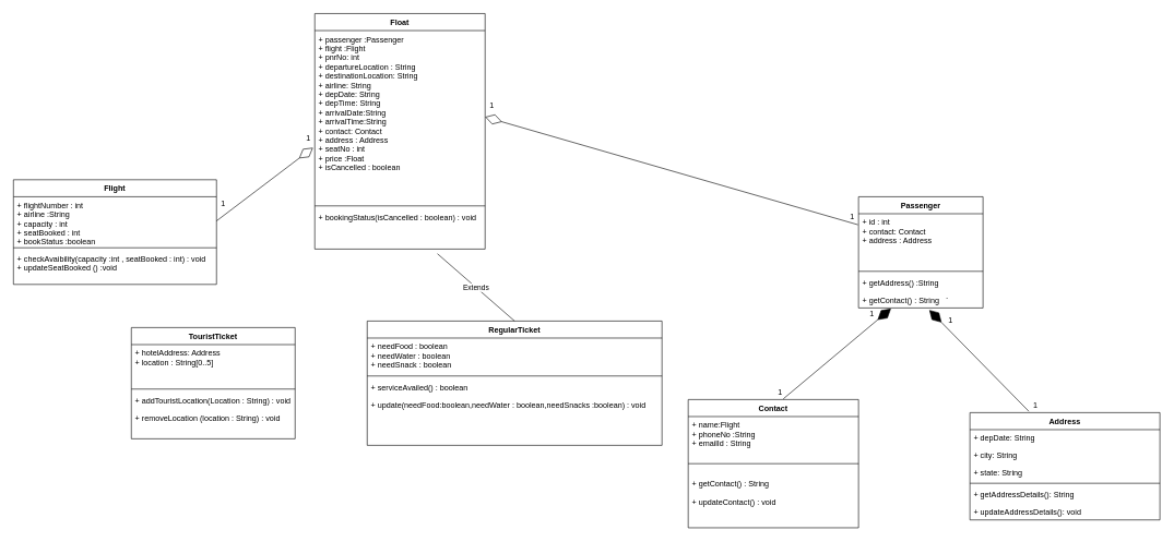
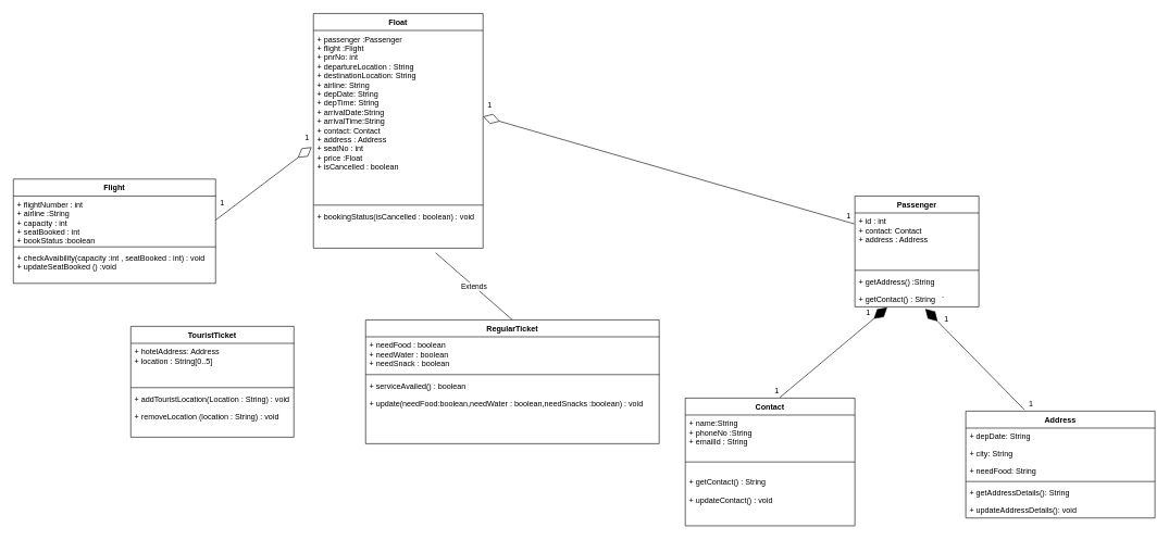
  <mxCell id="0" />
  <mxCell id="1" parent="0" />
  <mxCell id="2" value="Passenger" style="swimlane;fontStyle=1;align=center;verticalAlign=top;childLayout=stackLayout;horizontal=1;startSize=26;horizontalStack=0;resizeParent=1;resizeParentMax=0;resizeLast=0;collapsible=1;marginBottom=0;" parent="1" vertex="1"><mxGeometry x="1310" y="300" width="190" height="170" as="geometry" /></mxCell>
  <mxCell id="3" value="+ id : int&#10;+ contact: Contact&#10;+ address : Address&#10;&#10;" style="text;strokeColor=none;fillColor=none;align=left;verticalAlign=top;spacingLeft=4;spacingRight=4;overflow=hidden;rotatable=0;points=[[0,0.5],[1,0.5]];portConstraint=eastwest;" parent="2" vertex="1"><mxGeometry y="26" width="190" height="84" as="geometry" /></mxCell>
  <mxCell id="4" value="" style="line;strokeWidth=1;fillColor=none;align=left;verticalAlign=middle;spacingTop=-1;spacingLeft=3;spacingRight=3;rotatable=0;labelPosition=right;points=[];portConstraint=eastwest;" parent="2" vertex="1"><mxGeometry y="110" width="190" height="8" as="geometry" /></mxCell>
  <mxCell id="5" value="+ getAddress() :String&#10;&#10;+ getContact() : String   `" style="text;strokeColor=none;fillColor=none;align=left;verticalAlign=top;spacingLeft=4;spacingRight=4;overflow=hidden;rotatable=0;points=[[0,0.5],[1,0.5]];portConstraint=eastwest;" parent="2" vertex="1"><mxGeometry y="118" width="190" height="52" as="geometry" /></mxCell>
  <mxCell id="6" style="edgeStyle=orthogonalEdgeStyle;rounded=0;orthogonalLoop=1;jettySize=auto;html=1;exitX=1;exitY=0.5;exitDx=0;exitDy=0;" parent="2" source="3" target="3" edge="1"><mxGeometry relative="1" as="geometry" /></mxCell>
  <mxCell id="7" value="Contact" style="swimlane;fontStyle=1;align=center;verticalAlign=top;childLayout=stackLayout;horizontal=1;startSize=26;horizontalStack=0;resizeParent=1;resizeParentMax=0;resizeLast=0;collapsible=1;marginBottom=0;" parent="1" vertex="1"><mxGeometry x="1050" y="610" width="260" height="196" as="geometry" /></mxCell>
- <mxCell id="8" value="+ name:Flight&#10;+ phoneNo :String&#10;+ emailId : String" style="text;strokeColor=none;fillColor=none;align=left;verticalAlign=top;spacingLeft=4;spacingRight=4;overflow=hidden;rotatable=0;points=[[0,0.5],[1,0.5]];portConstraint=eastwest;" parent="7" vertex="1"><mxGeometry y="26" width="260" height="68" as="geometry" /></mxCell>
+ <mxCell id="8" value="+ name:String&#10;+ phoneNo :String&#10;+ emailId : String" style="text;strokeColor=none;fillColor=none;align=left;verticalAlign=top;spacingLeft=4;spacingRight=4;overflow=hidden;rotatable=0;points=[[0,0.5],[1,0.5]];portConstraint=eastwest;" parent="7" vertex="1"><mxGeometry y="26" width="260" height="68" as="geometry" /></mxCell>
  <mxCell id="9" value="" style="line;strokeWidth=1;fillColor=none;align=left;verticalAlign=middle;spacingTop=-1;spacingLeft=3;spacingRight=3;rotatable=0;labelPosition=right;points=[];portConstraint=eastwest;" parent="7" vertex="1"><mxGeometry y="94" width="260" height="8" as="geometry" /></mxCell>
  <mxCell id="10" value="&#10;+ getContact() : String&#10;&#10;+ updateContact() : void&#10;" style="text;strokeColor=none;fillColor=none;align=left;verticalAlign=top;spacingLeft=4;spacingRight=4;overflow=hidden;rotatable=0;points=[[0,0.5],[1,0.5]];portConstraint=eastwest;" parent="7" vertex="1"><mxGeometry y="102" width="260" height="94" as="geometry" /></mxCell>
  <mxCell id="11" value="Flight" style="swimlane;fontStyle=1;align=center;verticalAlign=top;childLayout=stackLayout;horizontal=1;startSize=26;horizontalStack=0;resizeParent=1;resizeParentMax=0;resizeLast=0;collapsible=1;marginBottom=0;" parent="1" vertex="1"><mxGeometry x="20" y="274" width="310" height="160" as="geometry" /></mxCell>
  <mxCell id="12" value="+ flightNumber : int&#10;+ airline :String&#10;+ capacity : int&#10;+ seatBooked : int&#10;+ bookStatus :boolean&#10;&#10;" style="text;strokeColor=none;fillColor=none;align=left;verticalAlign=top;spacingLeft=4;spacingRight=4;overflow=hidden;rotatable=0;points=[[0,0.5],[1,0.5]];portConstraint=eastwest;" parent="11" vertex="1"><mxGeometry y="26" width="310" height="74" as="geometry" /></mxCell>
  <mxCell id="13" value="" style="line;strokeWidth=1;fillColor=none;align=left;verticalAlign=middle;spacingTop=-1;spacingLeft=3;spacingRight=3;rotatable=0;labelPosition=right;points=[];portConstraint=eastwest;" parent="11" vertex="1"><mxGeometry y="100" width="310" height="8" as="geometry" /></mxCell>
  <mxCell id="14" value="+ checkAvaibility(capacity :int , seatBooked : int) : void&#10;+ updateSeatBooked () :void&#10; &#10;" style="text;strokeColor=none;fillColor=none;align=left;verticalAlign=top;spacingLeft=4;spacingRight=4;overflow=hidden;rotatable=0;points=[[0,0.5],[1,0.5]];portConstraint=eastwest;" parent="11" vertex="1"><mxGeometry y="108" width="310" height="52" as="geometry" /></mxCell>
  <mxCell id="15" value="Address" style="swimlane;fontStyle=1;align=center;verticalAlign=top;childLayout=stackLayout;horizontal=1;startSize=26;horizontalStack=0;resizeParent=1;resizeParentMax=0;resizeLast=0;collapsible=1;marginBottom=0;" parent="1" vertex="1"><mxGeometry x="1480" y="630" width="290" height="164" as="geometry"><mxRectangle x="200" y="120" width="80" height="26" as="alternateBounds" /></mxGeometry></mxCell>
  <mxCell id="16" value="+ depDate: String" style="text;strokeColor=none;fillColor=none;align=left;verticalAlign=top;spacingLeft=4;spacingRight=4;overflow=hidden;rotatable=0;points=[[0,0.5],[1,0.5]];portConstraint=eastwest;" parent="15" vertex="1"><mxGeometry y="26" width="290" height="26" as="geometry" /></mxCell>
  <mxCell id="17" value="+ city: String" style="text;strokeColor=none;fillColor=none;align=left;verticalAlign=top;spacingLeft=4;spacingRight=4;overflow=hidden;rotatable=0;points=[[0,0.5],[1,0.5]];portConstraint=eastwest;" parent="15" vertex="1"><mxGeometry y="52" width="290" height="26" as="geometry" /></mxCell>
- <mxCell id="18" value="+ state: String" style="text;strokeColor=none;fillColor=none;align=left;verticalAlign=top;spacingLeft=4;spacingRight=4;overflow=hidden;rotatable=0;points=[[0,0.5],[1,0.5]];portConstraint=eastwest;" parent="15" vertex="1"><mxGeometry y="78" width="290" height="26" as="geometry" /></mxCell>
+ <mxCell id="18" value="+ needFood: String" style="text;strokeColor=none;fillColor=none;align=left;verticalAlign=top;spacingLeft=4;spacingRight=4;overflow=hidden;rotatable=0;points=[[0,0.5],[1,0.5]];portConstraint=eastwest;" parent="15" vertex="1"><mxGeometry y="78" width="290" height="26" as="geometry" /></mxCell>
  <mxCell id="19" value="" style="line;strokeWidth=1;fillColor=none;align=left;verticalAlign=middle;spacingTop=-1;spacingLeft=3;spacingRight=3;rotatable=0;labelPosition=right;points=[];portConstraint=eastwest;" parent="15" vertex="1"><mxGeometry y="104" width="290" height="8" as="geometry" /></mxCell>
  <mxCell id="20" value="+ getAddressDetails(): String" style="text;strokeColor=none;fillColor=none;align=left;verticalAlign=top;spacingLeft=4;spacingRight=4;overflow=hidden;rotatable=0;points=[[0,0.5],[1,0.5]];portConstraint=eastwest;" parent="15" vertex="1"><mxGeometry y="112" width="290" height="26" as="geometry" /></mxCell>
  <mxCell id="21" value="+ updateAddressDetails(): void" style="text;strokeColor=none;fillColor=none;align=left;verticalAlign=top;spacingLeft=4;spacingRight=4;overflow=hidden;rotatable=0;points=[[0,0.5],[1,0.5]];portConstraint=eastwest;" parent="15" vertex="1"><mxGeometry y="138" width="290" height="26" as="geometry" /></mxCell>
  <mxCell id="22" value="RegularTicket" style="swimlane;fontStyle=1;align=center;verticalAlign=top;childLayout=stackLayout;horizontal=1;startSize=26;horizontalStack=0;resizeParent=1;resizeParentMax=0;resizeLast=0;collapsible=1;marginBottom=0;" parent="1" vertex="1"><mxGeometry x="560" y="490" width="450" height="190" as="geometry" /></mxCell>
  <mxCell id="23" value="+ needFood : boolean&#10;+ needWater : boolean&#10;+ needSnack : boolean" style="text;strokeColor=none;fillColor=none;align=left;verticalAlign=top;spacingLeft=4;spacingRight=4;overflow=hidden;rotatable=0;points=[[0,0.5],[1,0.5]];portConstraint=eastwest;" parent="22" vertex="1"><mxGeometry y="26" width="450" height="54" as="geometry" /></mxCell>
  <mxCell id="24" value="" style="line;strokeWidth=1;fillColor=none;align=left;verticalAlign=middle;spacingTop=-1;spacingLeft=3;spacingRight=3;rotatable=0;labelPosition=right;points=[];portConstraint=eastwest;" parent="22" vertex="1"><mxGeometry y="80" width="450" height="8" as="geometry" /></mxCell>
  <mxCell id="25" value="+ serviceAvailed() : boolean&#10;&#10;+ update(needFood:boolean,needWater : boolean,needSnacks :boolean) : void" style="text;strokeColor=none;fillColor=none;align=left;verticalAlign=top;spacingLeft=4;spacingRight=4;overflow=hidden;rotatable=0;points=[[0,0.5],[1,0.5]];portConstraint=eastwest;" parent="22" vertex="1"><mxGeometry y="88" width="450" height="102" as="geometry" /></mxCell>
  <mxCell id="26" value="TouristTicket" style="swimlane;fontStyle=1;align=center;verticalAlign=top;childLayout=stackLayout;horizontal=1;startSize=26;horizontalStack=0;resizeParent=1;resizeParentMax=0;resizeLast=0;collapsible=1;marginBottom=0;" parent="1" vertex="1"><mxGeometry x="200" y="500" width="250" height="170" as="geometry" /></mxCell>
  <mxCell id="27" value="+ hotelAddress: Address&#10;+ location : String[0..5]" style="text;strokeColor=none;fillColor=none;align=left;verticalAlign=top;spacingLeft=4;spacingRight=4;overflow=hidden;rotatable=0;points=[[0,0.5],[1,0.5]];portConstraint=eastwest;" parent="26" vertex="1"><mxGeometry y="26" width="250" height="64" as="geometry" /></mxCell>
  <mxCell id="28" value="" style="line;strokeWidth=1;fillColor=none;align=left;verticalAlign=middle;spacingTop=-1;spacingLeft=3;spacingRight=3;rotatable=0;labelPosition=right;points=[];portConstraint=eastwest;" parent="26" vertex="1"><mxGeometry y="90" width="250" height="8" as="geometry" /></mxCell>
  <mxCell id="29" value="+ addTouristLocation(Location : String) : void&#10;&#10;+ removeLocation (location : String) : void" style="text;strokeColor=none;fillColor=none;align=left;verticalAlign=top;spacingLeft=4;spacingRight=4;overflow=hidden;rotatable=0;points=[[0,0.5],[1,0.5]];portConstraint=eastwest;" parent="26" vertex="1"><mxGeometry y="98" width="250" height="72" as="geometry" /></mxCell>
  <mxCell id="30" value="Float" style="swimlane;fontStyle=1;align=center;verticalAlign=top;childLayout=stackLayout;horizontal=1;startSize=26;horizontalStack=0;resizeParent=1;resizeParentMax=0;resizeLast=0;collapsible=1;marginBottom=0;" parent="1" vertex="1"><mxGeometry x="480" y="20" width="260" height="360" as="geometry" /></mxCell>
  <mxCell id="31" value="+ passenger :Passenger&#10;+ flight :Flight&#10;+ pnrNo: int&#10;+ departureLocation : String&#10;+ destinationLocation: String&#10;+ airline: String&#10;+ depDate: String&#10;+ depTime: String&#10;+ arrivalDate:String&#10;+ arrivalTime:String&#10;+ contact: Contact&#10;+ address : Address&#10;+ seatNo : int&#10;+ price :Float&#10;+ isCancelled : boolean&#10;&#10;&#10;&#10;&#10;" style="text;strokeColor=none;fillColor=none;align=left;verticalAlign=top;spacingLeft=4;spacingRight=4;overflow=hidden;rotatable=0;points=[[0,0.5],[1,0.5]];portConstraint=eastwest;" parent="30" vertex="1"><mxGeometry y="26" width="260" height="264" as="geometry" /></mxCell>
  <mxCell id="32" value="" style="line;strokeWidth=1;fillColor=none;align=left;verticalAlign=middle;spacingTop=-1;spacingLeft=3;spacingRight=3;rotatable=0;labelPosition=right;points=[];portConstraint=eastwest;" parent="30" vertex="1"><mxGeometry y="290" width="260" height="8" as="geometry" /></mxCell>
  <mxCell id="33" value="+ bookingStatus(isCancelled : boolean) : void" style="text;strokeColor=none;fillColor=none;align=left;verticalAlign=top;spacingLeft=4;spacingRight=4;overflow=hidden;rotatable=0;points=[[0,0.5],[1,0.5]];portConstraint=eastwest;" parent="30" vertex="1"><mxGeometry y="298" width="260" height="62" as="geometry" /></mxCell>
  <mxCell id="34" value="Extends" style="endArrow=none;endSize=16;endFill=0;html=1;rounded=0;entryX=0.72;entryY=1.115;entryDx=0;entryDy=0;entryPerimeter=0;exitX=0.5;exitY=0;exitDx=0;exitDy=0;exitPerimeter=0;" parent="1" source="22" target="33" edge="1"><mxGeometry width="160" relative="1" as="geometry"><mxPoint x="705" y="480" as="sourcePoint" /><mxPoint x="1150" y="540" as="targetPoint" /></mxGeometry></mxCell>
  <mxCell id="35" value="" style="endArrow=diamondThin;endFill=1;endSize=24;html=1;rounded=0;entryX=0.261;entryY=1.019;entryDx=0;entryDy=0;entryPerimeter=0;exitX=0.558;exitY=-0.005;exitDx=0;exitDy=0;exitPerimeter=0;" parent="1" source="7" target="5" edge="1"><mxGeometry width="160" relative="1" as="geometry"><mxPoint x="670" y="490" as="sourcePoint" /><mxPoint x="830" y="490" as="targetPoint" /></mxGeometry></mxCell>
  <mxCell id="36" value="" style="endArrow=diamondThin;endFill=1;endSize=24;html=1;rounded=0;entryX=0.568;entryY=1.058;entryDx=0;entryDy=0;entryPerimeter=0;exitX=0.31;exitY=-0.012;exitDx=0;exitDy=0;exitPerimeter=0;" parent="1" source="15" target="5" edge="1"><mxGeometry width="160" relative="1" as="geometry"><mxPoint x="670" y="490" as="sourcePoint" /><mxPoint x="830" y="490" as="targetPoint" /></mxGeometry></mxCell>
  <mxCell id="37" value="1" style="text;html=1;align=center;verticalAlign=middle;resizable=0;points=[];autosize=1;strokeColor=none;fillColor=none;" parent="1" vertex="1"><mxGeometry x="330" y="300" width="20" height="20" as="geometry" /></mxCell>
  <mxCell id="38" value="1" style="text;html=1;align=center;verticalAlign=middle;resizable=0;points=[];autosize=1;strokeColor=none;fillColor=none;" parent="1" vertex="1"><mxGeometry x="460" y="200" width="20" height="20" as="geometry" /></mxCell>
  <mxCell id="39" value="" style="endArrow=diamondThin;endFill=0;endSize=24;html=1;rounded=0;entryX=1;entryY=0.5;entryDx=0;entryDy=0;exitX=-0.005;exitY=0.2;exitDx=0;exitDy=0;exitPerimeter=0;" parent="1" source="3" target="31" edge="1"><mxGeometry width="160" relative="1" as="geometry"><mxPoint x="680" y="360" as="sourcePoint" /><mxPoint x="840" y="360" as="targetPoint" /></mxGeometry></mxCell>
  <mxCell id="40" value="" style="endArrow=diamondThin;endFill=0;endSize=24;html=1;rounded=0;exitX=1;exitY=0.5;exitDx=0;exitDy=0;entryX=-0.01;entryY=0.678;entryDx=0;entryDy=0;entryPerimeter=0;" parent="1" source="12" target="31" edge="1"><mxGeometry width="160" relative="1" as="geometry"><mxPoint x="560" y="360" as="sourcePoint" /><mxPoint x="720" y="360" as="targetPoint" /></mxGeometry></mxCell>
  <mxCell id="41" value="1" style="text;html=1;align=center;verticalAlign=middle;resizable=0;points=[];autosize=1;strokeColor=none;fillColor=none;" parent="1" vertex="1"><mxGeometry x="740" y="150" width="20" height="20" as="geometry" /></mxCell>
  <mxCell id="42" value="1" style="text;html=1;align=center;verticalAlign=middle;resizable=0;points=[];autosize=1;strokeColor=none;fillColor=none;" vertex="1" parent="1"><mxGeometry x="1290" y="320" width="20" height="20" as="geometry" /></mxCell>
  <mxCell id="43" value="1" style="text;html=1;align=center;verticalAlign=middle;resizable=0;points=[];autosize=1;strokeColor=none;fillColor=none;" vertex="1" parent="1"><mxGeometry x="1440" y="480" width="20" height="20" as="geometry" /></mxCell>
  <mxCell id="44" value="1" style="text;html=1;align=center;verticalAlign=middle;resizable=0;points=[];autosize=1;strokeColor=none;fillColor=none;" vertex="1" parent="1"><mxGeometry x="1570" y="610" width="20" height="20" as="geometry" /></mxCell>
  <mxCell id="45" value="1" style="text;html=1;align=center;verticalAlign=middle;resizable=0;points=[];autosize=1;strokeColor=none;fillColor=none;" vertex="1" parent="1"><mxGeometry x="1180" y="590" width="20" height="20" as="geometry" /></mxCell>
  <mxCell id="46" value="1" style="text;html=1;align=center;verticalAlign=middle;resizable=0;points=[];autosize=1;strokeColor=none;fillColor=none;" vertex="1" parent="1"><mxGeometry x="1320" y="470" width="20" height="20" as="geometry" /></mxCell>
